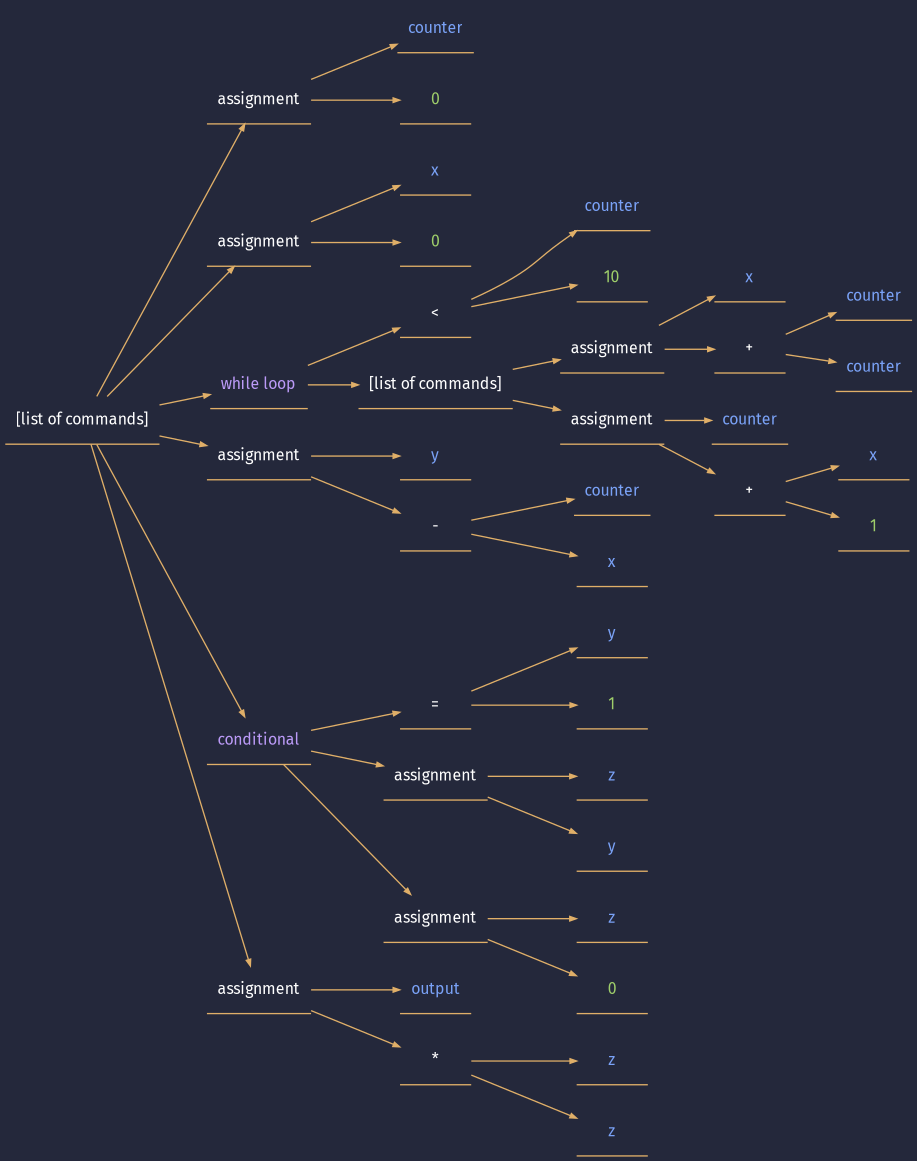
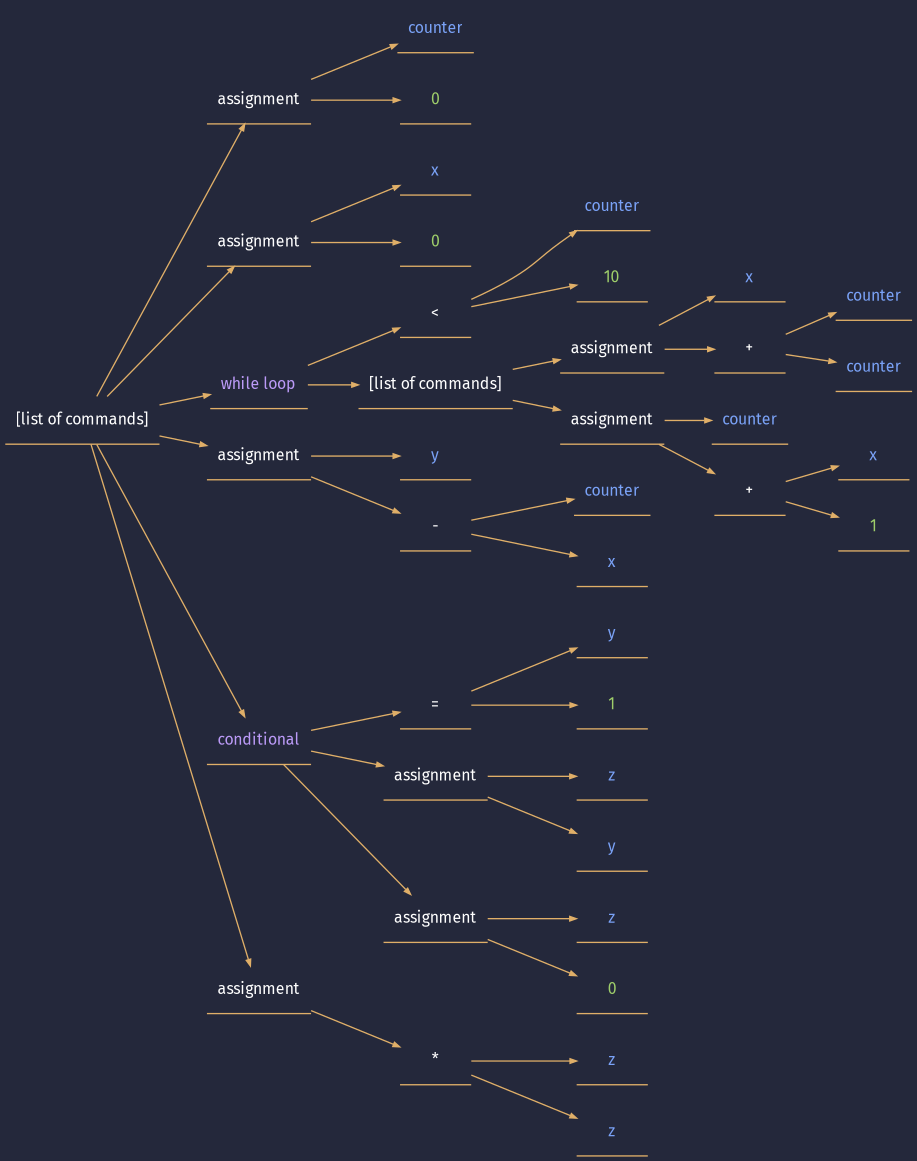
  digraph {
    bgcolor="#24283B"
    rankdir=LR
    fontname="Fira Sans"
    node [color="#E0AF68" fontcolor="#7AA2F7" fontname="Fira Sans" fontsize=12 shape=underline]
    edge [arrowsize=0.5 color="#E0AF68" fontname="Fira Sans"]
    n1 [fontcolor="#ffffff" label="[list of commands]"]
    n2 [fontcolor="#ffffff" label=assignment]
    n3 [fontcolor="#ffffff" label=assignment]
    n4 [fontcolor="#BB9AF7" label="while loop"]
    n5 [fontcolor="#ffffff" label=assignment]
    n6 [fontcolor="#BB9AF7" label=conditional]
    n7 [fontcolor="#ffffff" label=assignment]
    n8 [label=counter]
    n9 [fontcolor="#9ECE6A" label=0]
    n10 [label=x]
    n11 [fontcolor="#9ECE6A" label=0]
    n12 [fontcolor="#ffffff" label="<"]
    n13 [fontcolor="#ffffff" label="[list of commands]"]
    n14 [label=counter]
    n15 [fontcolor="#9ECE6A" label=10]
    n16 [fontcolor="#ffffff" label=assignment]
    n17 [fontcolor="#ffffff" label=assignment]
    n18 [label=x]
    n19 [fontcolor="#ffffff" label="+"]
    n20 [label=counter]
    n21 [label=counter]
    n22 [label=counter]
    n23 [fontcolor="#ffffff" label="+"]
    n24 [label=x]
    n25 [fontcolor="#9ECE6A" label=1]
    n26 [label=y]
    n27 [fontcolor="#ffffff" label="-"]
    n28 [label=counter]
    n29 [label=x]
    n30 [fontcolor="#ffffff" label="="]
    n31 [fontcolor="#ffffff" label=assignment]
    n32 [fontcolor="#ffffff" label=assignment]
    n33 [label=y]
    n34 [fontcolor="#9ECE6A" label=1]
    n35 [label=z]
    n36 [label=y]
    n37 [label=z]
    n38 [fontcolor="#9ECE6A" label=0]
-   n39 [label=output]
    n40 [fontcolor="#ffffff" label="*"]
    n41 [label=z]
    n42 [label=z]
    n1 -> n2
    n1 -> n3
    n1 -> n4
    n1 -> n5
    n1 -> n6
    n1 -> n7
    n2 -> n8
    n2 -> n9
    n3 -> n10
    n3 -> n11
    n4 -> n12
    n4 -> n13
    n5 -> n26
    n5 -> n27
    n6 -> n30
    n6 -> n31
    n6 -> n32
-   n7 -> n39
    n7 -> n40
    n12 -> n14
    n12 -> n15
    n13 -> n16
    n13 -> n17
    n16 -> n18
    n16 -> n19
    n17 -> n22
    n17 -> n23
    n19 -> n20
    n19 -> n21
    n23 -> n24
    n23 -> n25
    n27 -> n28
    n27 -> n29
    n30 -> n33
    n30 -> n34
    n31 -> n35
    n31 -> n36
    n32 -> n37
    n32 -> n38
    n40 -> n41
    n40 -> n42
  }
